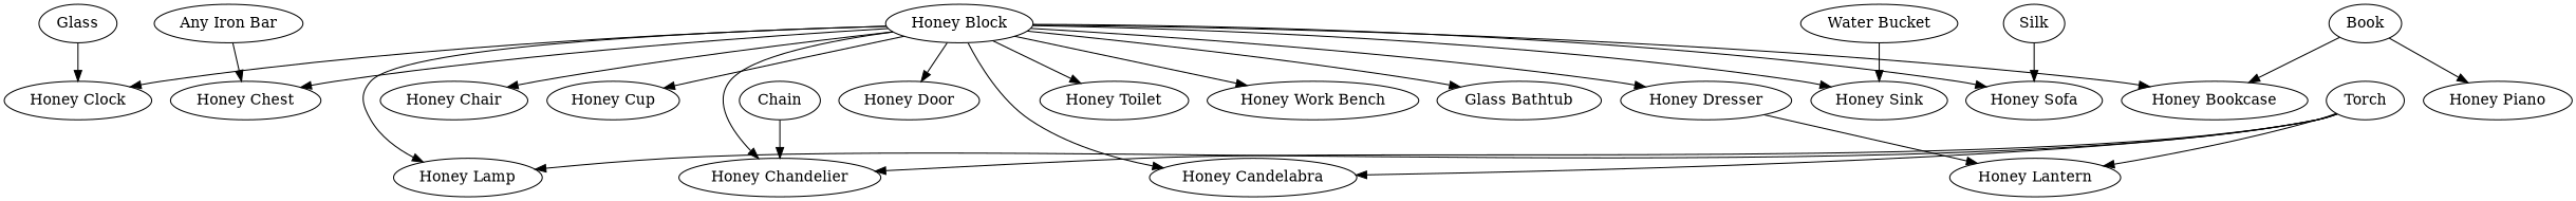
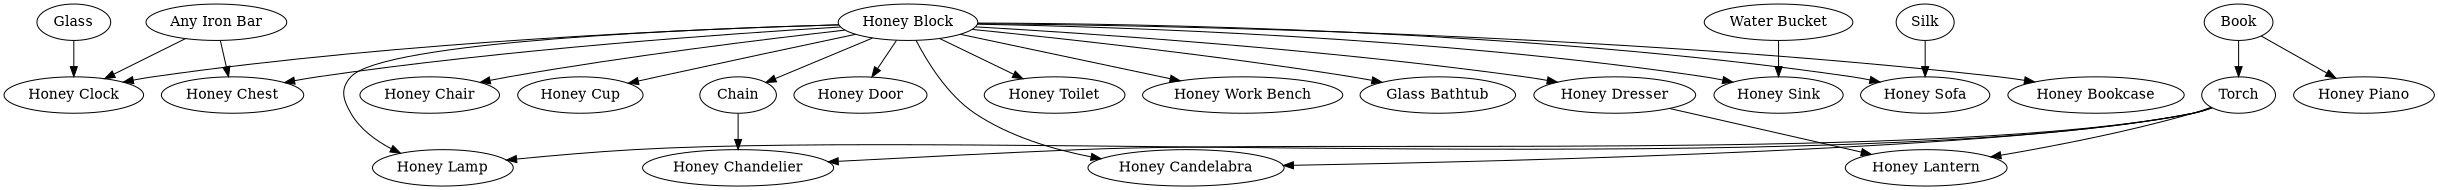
  digraph {
    edge [color=black]
    n1 [label="Glass Bathtub"]
    "Honey Block"
    "Honey Bookcase"
    "Honey Candelabra"
    "Honey Chair"
    "Honey Chandelier"
    "Honey Chest"
    "Honey Clock"
    "Honey Cup"
    "Honey Door"
    "Honey Dresser"
    "Honey Lamp"
    "Honey Sink"
    "Honey Sofa"
    "Honey Toilet"
    "Honey Work Bench"
    "Honey Lantern"
    Book
    "Honey Piano"
    Torch
    Chain
    "Any Iron Bar"
    Glass
    "Water Bucket"
    Silk
    "Honey Block" -> n1
    "Honey Block" -> "Honey Bookcase"
    "Honey Block" -> "Honey Candelabra"
    "Honey Block" -> "Honey Chair"
-   "Honey Block" -> "Honey Chandelier"
+   "Honey Block" -> Chain
    "Honey Block" -> "Honey Chest"
    "Honey Block" -> "Honey Clock"
    "Honey Block" -> "Honey Cup"
    "Honey Block" -> "Honey Door"
    "Honey Block" -> "Honey Dresser"
    "Honey Block" -> "Honey Lamp"
    "Honey Block" -> "Honey Sink"
    "Honey Block" -> "Honey Sofa"
    "Honey Block" -> "Honey Toilet"
    "Honey Block" -> "Honey Work Bench"
    "Honey Dresser" -> "Honey Lantern"
-   Book -> "Honey Bookcase"
+   Book -> Torch
    Book -> "Honey Piano"
    Torch -> "Honey Candelabra"
    Torch -> "Honey Chandelier"
    Torch -> "Honey Lamp"
    Torch -> "Honey Lantern"
    Chain -> "Honey Chandelier"
    "Any Iron Bar" -> "Honey Chest"
+   "Any Iron Bar" -> "Honey Clock"
    Glass -> "Honey Clock"
    "Water Bucket" -> "Honey Sink"
    Silk -> "Honey Sofa"
  }
